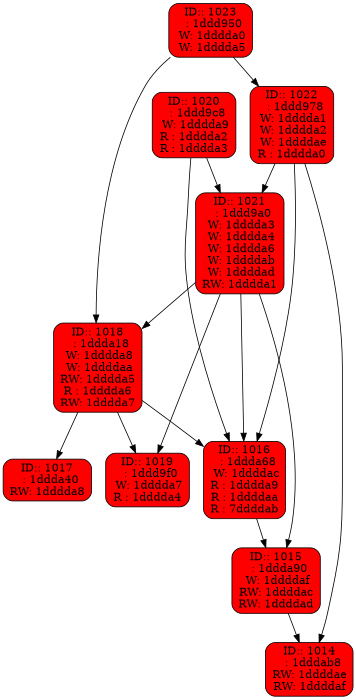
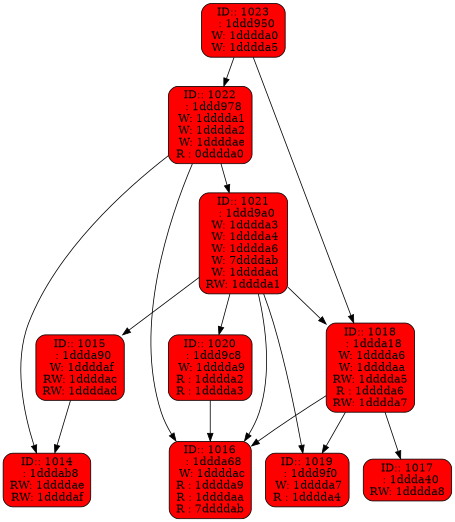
  digraph {
    node [fillcolor=red shape=Mrecord style=filled]
    n1 [label=<<table border="0" cellpadding="0" cellspacing="0"><tr><td align="center">ID:: 1014</td></tr><tr><td align="center">  : 1dddab8</td></tr><tr><td align="center">RW: 1ddddae</td></tr><tr><td align="center">RW: 1ddddaf</td></tr></table>>]
    n2 [label=<<table border="0" cellpadding="0" cellspacing="0"><tr><td align="center">ID:: 1015</td></tr><tr><td align="center">  : 1ddda90</td></tr><tr><td align="center"> W: 1ddddaf</td></tr><tr><td align="center">RW: 1ddddac</td></tr><tr><td align="center">RW: 1ddddad</td></tr></table>>]
    n3 [label=<<table border="0" cellpadding="0" cellspacing="0"><tr><td align="center">ID:: 1016</td></tr><tr><td align="center">  : 1ddda68</td></tr><tr><td align="center"> W: 1ddddac</td></tr><tr><td align="center">R : 1dddda9</td></tr><tr><td align="center">R : 1ddddaa</td></tr><tr><td align="center">R : 7ddddab</td></tr></table>>]
    n4 [label=<<table border="0" cellpadding="0" cellspacing="0"><tr><td align="center">ID:: 1017</td></tr><tr><td align="center">  : 1ddda40</td></tr><tr><td align="center">RW: 1dddda8</td></tr></table>>]
-   n5 [label=<<table border="0" cellpadding="0" cellspacing="0"><tr><td align="center">ID:: 1018</td></tr><tr><td align="center">  : 1ddda18</td></tr><tr><td align="center"> W: 1dddda8</td></tr><tr><td align="center"> W: 1ddddaa</td></tr><tr><td align="center">RW: 1dddda5</td></tr><tr><td align="center">R : 1dddda6</td></tr><tr><td align="center">RW: 1dddda7</td></tr></table>>]
+   n5 [label=<<table border="0" cellpadding="0" cellspacing="0"><tr><td align="center">ID:: 1018</td></tr><tr><td align="center">  : 1ddda18</td></tr><tr><td align="center"> W: 1dddda6</td></tr><tr><td align="center"> W: 1ddddaa</td></tr><tr><td align="center">RW: 1dddda5</td></tr><tr><td align="center">R : 1dddda6</td></tr><tr><td align="center">RW: 1dddda7</td></tr></table>>]
    n6 [label=<<table border="0" cellpadding="0" cellspacing="0"><tr><td align="center">ID:: 1019</td></tr><tr><td align="center">  : 1ddd9f0</td></tr><tr><td align="center"> W: 1dddda7</td></tr><tr><td align="center">R : 1dddda4</td></tr></table>>]
    n7 [label=<<table border="0" cellpadding="0" cellspacing="0"><tr><td align="center">ID:: 1020</td></tr><tr><td align="center">  : 1ddd9c8</td></tr><tr><td align="center"> W: 1dddda9</td></tr><tr><td align="center">R : 1dddda2</td></tr><tr><td align="center">R : 1dddda3</td></tr></table>>]
-   n8 [label=<<table border="0" cellpadding="0" cellspacing="0"><tr><td align="center">ID:: 1021</td></tr><tr><td align="center">  : 1ddd9a0</td></tr><tr><td align="center"> W: 1dddda3</td></tr><tr><td align="center"> W: 1dddda4</td></tr><tr><td align="center"> W: 1dddda6</td></tr><tr><td align="center"> W: 1ddddab</td></tr><tr><td align="center"> W: 1ddddad</td></tr><tr><td align="center">RW: 1dddda1</td></tr></table>>]
-   n9 [label=<<table border="0" cellpadding="0" cellspacing="0"><tr><td align="center">ID:: 1022</td></tr><tr><td align="center">  : 1ddd978</td></tr><tr><td align="center"> W: 1dddda1</td></tr><tr><td align="center"> W: 1dddda2</td></tr><tr><td align="center"> W: 1ddddae</td></tr><tr><td align="center">R : 1dddda0</td></tr></table>>]
+   n8 [label=<<table border="0" cellpadding="0" cellspacing="0"><tr><td align="center">ID:: 1021</td></tr><tr><td align="center">  : 1ddd9a0</td></tr><tr><td align="center"> W: 1dddda3</td></tr><tr><td align="center"> W: 1dddda4</td></tr><tr><td align="center"> W: 1dddda6</td></tr><tr><td align="center"> W: 7ddddab</td></tr><tr><td align="center"> W: 1ddddad</td></tr><tr><td align="center">RW: 1dddda1</td></tr></table>>]
+   n9 [label=<<table border="0" cellpadding="0" cellspacing="0"><tr><td align="center">ID:: 1022</td></tr><tr><td align="center">  : 1ddd978</td></tr><tr><td align="center"> W: 1dddda1</td></tr><tr><td align="center"> W: 1dddda2</td></tr><tr><td align="center"> W: 1ddddae</td></tr><tr><td align="center">R : 0dddda0</td></tr></table>>]
    n10 [label=<<table border="0" cellpadding="0" cellspacing="0"><tr><td align="center">ID:: 1023</td></tr><tr><td align="center">  : 1ddd950</td></tr><tr><td align="center"> W: 1dddda0</td></tr><tr><td align="center"> W: 1dddda5</td></tr></table>>]
    n2 -> n1
-   n3 -> n2
    n5 -> n3
    n5 -> n4
    n5 -> n6
    n7 -> n3
    n8 -> n2
    n8 -> n3
    n8 -> n5
    n8 -> n6
-   n7 -> n8
+   n8 -> n7
    n9 -> n1
    n9 -> n3
    n9 -> n8
    n10 -> n5
    n10 -> n9
  }
